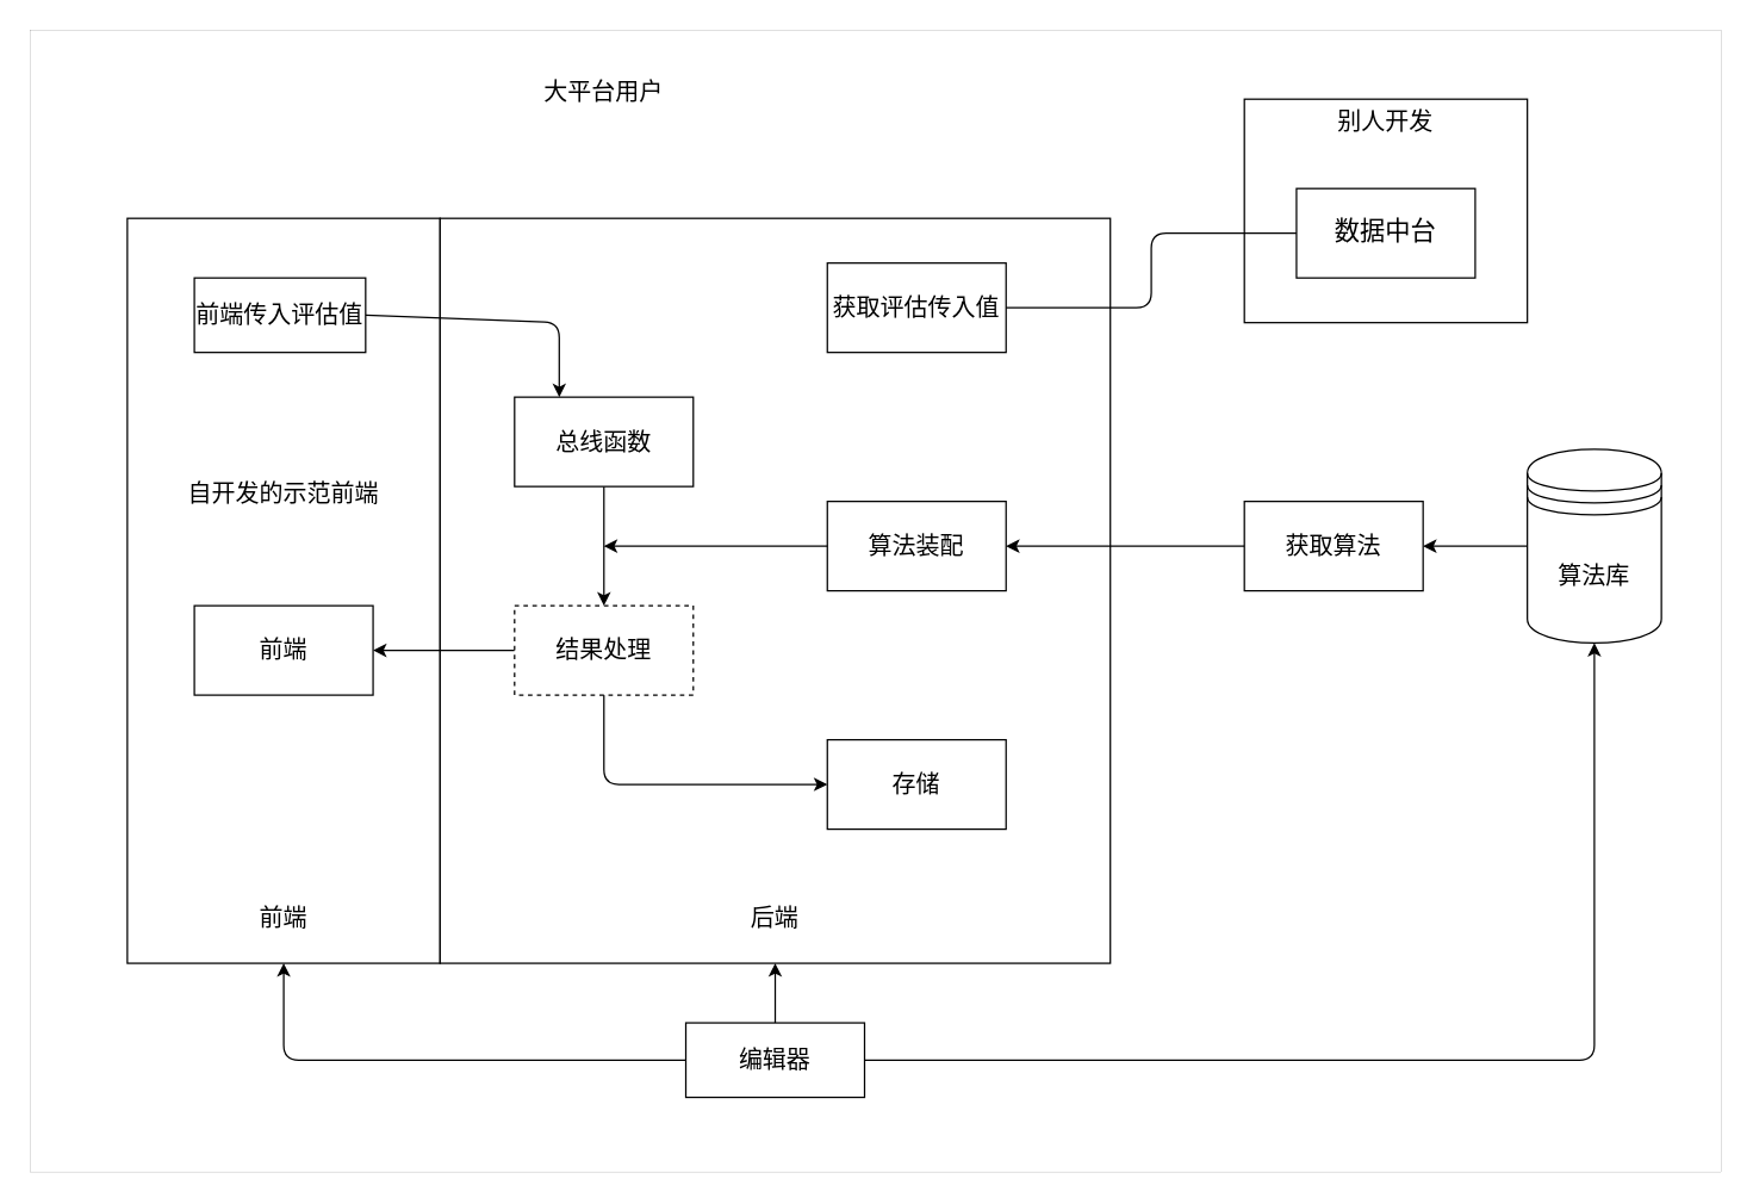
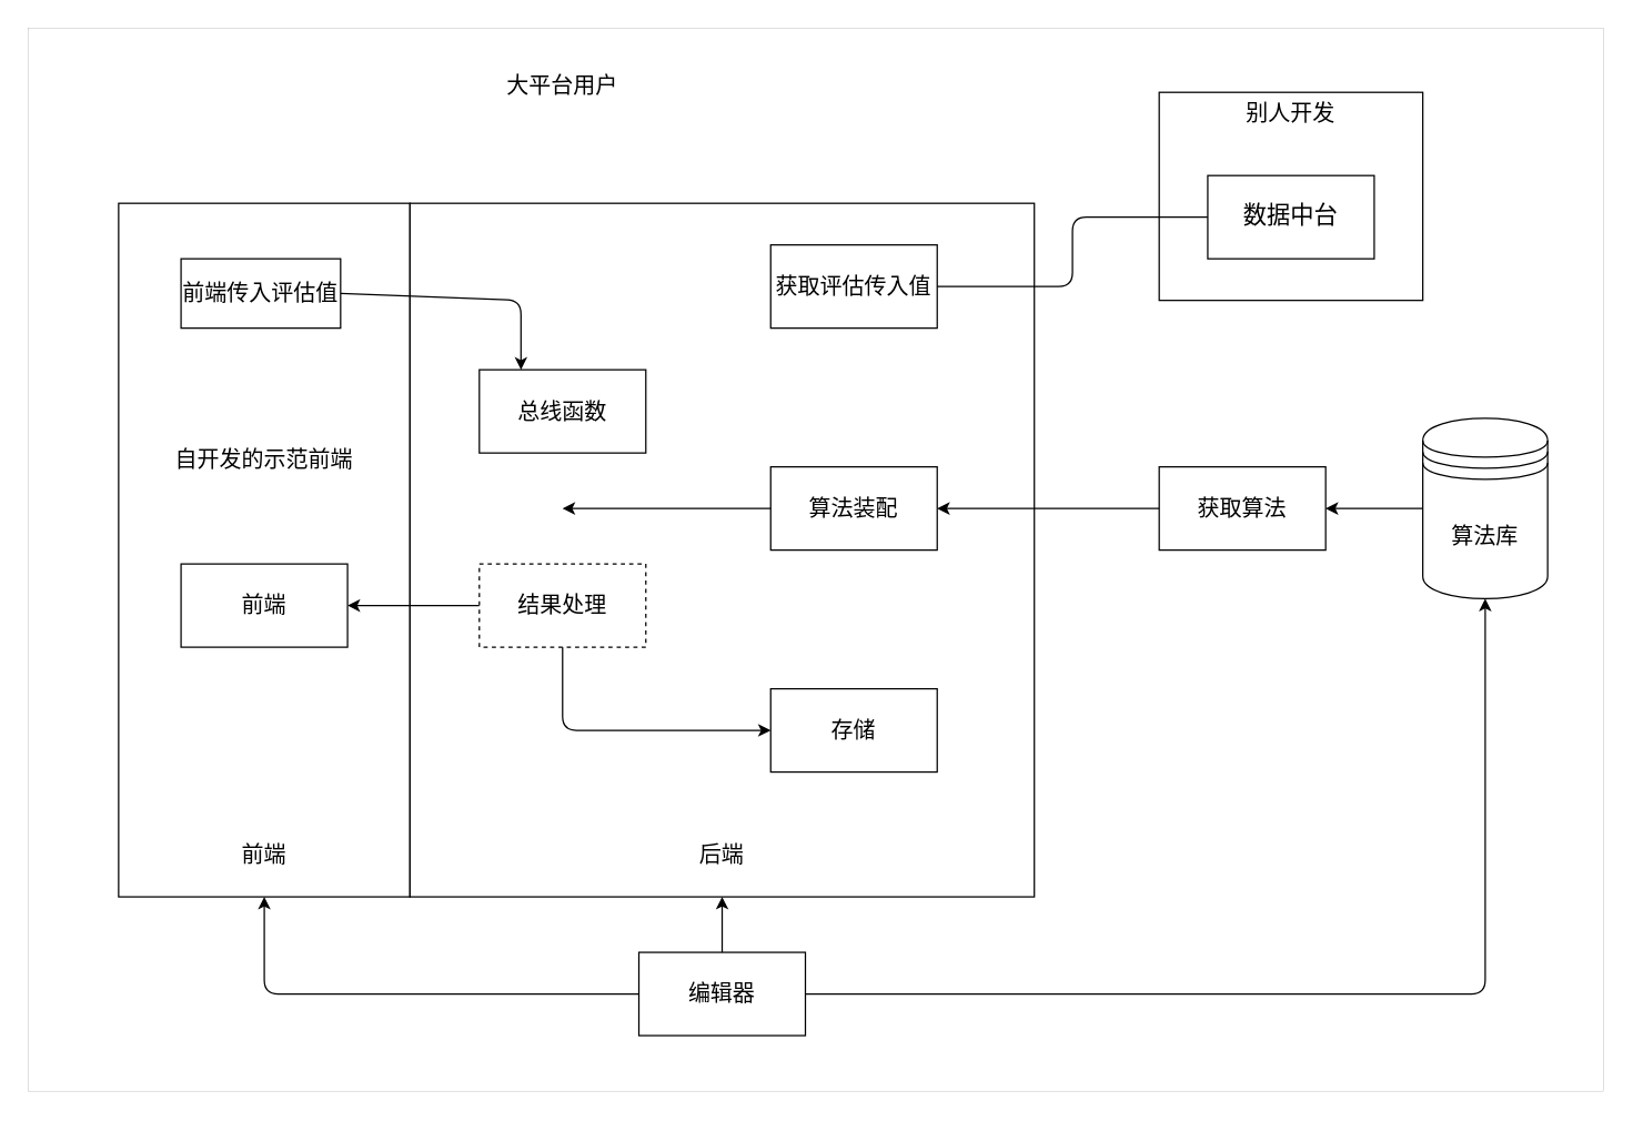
  <mxCell id="0" />
  <mxCell id="1" parent="0" />
  <mxCell id="2" value="" style="rounded=0;whiteSpace=wrap;html=1;strokeWidth=0;" vertex="1" parent="1"><mxGeometry x="20" y="20" width="1135" height="766" as="geometry" /></mxCell>
  <mxCell id="3" value="" style="rounded=0;whiteSpace=wrap;html=1;" vertex="1" parent="1"><mxGeometry x="85" y="146" width="210" height="500" as="geometry" /></mxCell>
  <mxCell id="4" value="" style="rounded=0;whiteSpace=wrap;html=1;" vertex="1" parent="1"><mxGeometry x="295" y="146" width="450" height="500" as="geometry" /></mxCell>
  <mxCell id="5" value="前端" style="text;html=1;align=center;verticalAlign=middle;whiteSpace=wrap;rounded=0;fontSize=16;" vertex="1" parent="1"><mxGeometry x="160" y="601" width="60" height="30" as="geometry" /></mxCell>
  <mxCell id="6" style="edgeStyle=none;html=1;exitX=1;exitY=0.5;exitDx=0;exitDy=0;entryX=0.25;entryY=0;entryDx=0;entryDy=0;" edge="1" parent="1" source="7" target="11"><mxGeometry relative="1" as="geometry"><Array as="points"><mxPoint x="375" y="216" /></Array></mxGeometry></mxCell>
  <mxCell id="7" value="&lt;font style=&quot;font-size: 16px;&quot;&gt;前端传入评估值&lt;/font&gt;" style="rounded=0;whiteSpace=wrap;html=1;" vertex="1" parent="1"><mxGeometry x="130" y="186" width="115" height="50" as="geometry" /></mxCell>
  <mxCell id="8" value="&lt;font style=&quot;font-size: 16px;&quot;&gt;前端&lt;/font&gt;" style="rounded=0;whiteSpace=wrap;html=1;" vertex="1" parent="1"><mxGeometry x="130" y="406" width="120" height="60" as="geometry" /></mxCell>
  <mxCell id="9" value="自开发的示范前端" style="text;html=1;align=center;verticalAlign=middle;whiteSpace=wrap;rounded=0;fontSize=16;" vertex="1" parent="1"><mxGeometry x="125" y="316" width="130" height="30" as="geometry" /></mxCell>
- <mxCell id="10" style="html=1;exitX=0.5;exitY=1;exitDx=0;exitDy=0;entryX=0.5;entryY=0;entryDx=0;entryDy=0;endArrow=classic;endFill=1;" edge="1" parent="1" source="11" target="14"><mxGeometry relative="1" as="geometry" /></mxCell>
  <mxCell id="11" value="&lt;font style=&quot;font-size: 16px;&quot;&gt;总线函数&lt;/font&gt;" style="rounded=0;whiteSpace=wrap;html=1;" vertex="1" parent="1"><mxGeometry x="345" y="266" width="120" height="60" as="geometry" /></mxCell>
  <mxCell id="12" style="edgeStyle=none;html=1;exitX=0;exitY=0.5;exitDx=0;exitDy=0;entryX=1;entryY=0.5;entryDx=0;entryDy=0;" edge="1" parent="1" source="14" target="8"><mxGeometry relative="1" as="geometry" /></mxCell>
  <mxCell id="13" style="edgeStyle=orthogonalEdgeStyle;html=1;exitX=0.5;exitY=1;exitDx=0;exitDy=0;entryX=0;entryY=0.5;entryDx=0;entryDy=0;endArrow=classic;endFill=1;" edge="1" parent="1" source="14" target="18"><mxGeometry relative="1" as="geometry" /></mxCell>
  <mxCell id="14" value="&lt;font style=&quot;font-size: 16px;&quot;&gt;结果处理&lt;/font&gt;" style="rounded=0;whiteSpace=wrap;html=1;dashed=1;" vertex="1" parent="1"><mxGeometry x="345" y="406" width="120" height="60" as="geometry" /></mxCell>
  <mxCell id="15" value="&lt;font style=&quot;font-size: 16px;&quot;&gt;获取评估传入值&lt;/font&gt;" style="rounded=0;whiteSpace=wrap;html=1;" vertex="1" parent="1"><mxGeometry x="555" y="176" width="120" height="60" as="geometry" /></mxCell>
  <mxCell id="16" style="edgeStyle=none;html=1;exitX=1;exitY=0.5;exitDx=0;exitDy=0;entryX=0;entryY=0.5;entryDx=0;entryDy=0;endArrow=none;endFill=0;startArrow=classic;startFill=1;" edge="1" parent="1" source="17" target="31"><mxGeometry relative="1" as="geometry" /></mxCell>
  <mxCell id="17" value="&lt;font style=&quot;font-size: 16px;&quot;&gt;算法装配&lt;/font&gt;" style="rounded=0;whiteSpace=wrap;html=1;" vertex="1" parent="1"><mxGeometry x="555" y="336" width="120" height="60" as="geometry" /></mxCell>
  <mxCell id="18" value="&lt;font style=&quot;font-size: 16px;&quot;&gt;存储&lt;/font&gt;" style="rounded=0;whiteSpace=wrap;html=1;" vertex="1" parent="1"><mxGeometry x="555" y="496" width="120" height="60" as="geometry" /></mxCell>
  <mxCell id="19" value="后端" style="text;html=1;align=center;verticalAlign=middle;whiteSpace=wrap;rounded=0;fontSize=16;" vertex="1" parent="1"><mxGeometry x="490" y="601" width="60" height="30" as="geometry" /></mxCell>
  <mxCell id="20" value="大平台用户" style="text;html=1;align=center;verticalAlign=middle;whiteSpace=wrap;rounded=0;fontSize=16;" vertex="1" parent="1"><mxGeometry x="357" y="46" width="96" height="30" as="geometry" /></mxCell>
  <mxCell id="21" value="" style="endArrow=none;html=1;entryX=0;entryY=0.5;entryDx=0;entryDy=0;endFill=0;startArrow=classic;startFill=1;" edge="1" parent="1" target="17"><mxGeometry width="50" height="50" relative="1" as="geometry"><mxPoint x="405" y="366" as="sourcePoint" /><mxPoint x="485" y="346" as="targetPoint" /></mxGeometry></mxCell>
  <mxCell id="22" style="edgeStyle=orthogonalEdgeStyle;html=1;exitX=1;exitY=0.5;exitDx=0;exitDy=0;entryX=0.5;entryY=1;entryDx=0;entryDy=0;endArrow=classic;endFill=1;" edge="1" parent="1" source="25" target="32"><mxGeometry relative="1" as="geometry" /></mxCell>
  <mxCell id="23" style="edgeStyle=orthogonalEdgeStyle;html=1;exitX=0;exitY=0.5;exitDx=0;exitDy=0;entryX=0.5;entryY=1;entryDx=0;entryDy=0;endArrow=classic;endFill=1;" edge="1" parent="1" source="25" target="3"><mxGeometry relative="1" as="geometry" /></mxCell>
  <mxCell id="24" style="edgeStyle=none;html=1;exitX=0.5;exitY=0;exitDx=0;exitDy=0;entryX=0.5;entryY=1;entryDx=0;entryDy=0;" edge="1" parent="1" source="25" target="4"><mxGeometry relative="1" as="geometry" /></mxCell>
- <mxCell id="25" value="&lt;font style=&quot;font-size: 16px;&quot;&gt;编辑器&lt;/font&gt;" style="rounded=0;whiteSpace=wrap;html=1;" vertex="1" parent="1"><mxGeometry x="460" y="686" width="120" height="50" as="geometry" /></mxCell>
+ <mxCell id="25" value="&lt;font style=&quot;font-size: 16px;&quot;&gt;编辑器&lt;/font&gt;" style="rounded=0;whiteSpace=wrap;html=1;" vertex="1" parent="1"><mxGeometry x="460" y="686" width="120" height="60" as="geometry" /></mxCell>
  <mxCell id="26" value="" style="rounded=0;whiteSpace=wrap;html=1;" vertex="1" parent="1"><mxGeometry x="835" y="66" width="190" height="150" as="geometry" /></mxCell>
  <mxCell id="27" value="&lt;font style=&quot;font-size: 16px;&quot;&gt;别人开发&lt;/font&gt;" style="text;html=1;align=center;verticalAlign=middle;whiteSpace=wrap;rounded=0;" vertex="1" parent="1"><mxGeometry x="880" y="66" width="100" height="30" as="geometry" /></mxCell>
  <mxCell id="28" style="edgeStyle=orthogonalEdgeStyle;html=1;exitX=0;exitY=0.5;exitDx=0;exitDy=0;entryX=1;entryY=0.5;entryDx=0;entryDy=0;endArrow=none;endFill=0;" edge="1" parent="1" source="29" target="15"><mxGeometry relative="1" as="geometry" /></mxCell>
  <mxCell id="29" value="&lt;font style=&quot;font-size: 17px;&quot;&gt;数据中台&lt;/font&gt;" style="rounded=0;whiteSpace=wrap;html=1;" vertex="1" parent="1"><mxGeometry x="870" y="126" width="120" height="60" as="geometry" /></mxCell>
  <mxCell id="30" style="edgeStyle=none;html=1;exitX=1;exitY=0.5;exitDx=0;exitDy=0;entryX=0;entryY=0.5;entryDx=0;entryDy=0;endArrow=none;endFill=0;startArrow=classic;startFill=1;" edge="1" parent="1" source="31" target="32"><mxGeometry relative="1" as="geometry" /></mxCell>
  <mxCell id="31" value="&lt;font style=&quot;font-size: 16px;&quot;&gt;获取算法&lt;/font&gt;" style="rounded=0;whiteSpace=wrap;html=1;" vertex="1" parent="1"><mxGeometry x="835" y="336" width="120" height="60" as="geometry" /></mxCell>
  <mxCell id="32" value="&lt;font style=&quot;font-size: 16px;&quot;&gt;算法库&lt;/font&gt;" style="shape=datastore;whiteSpace=wrap;html=1;" vertex="1" parent="1"><mxGeometry x="1025" y="301" width="90" height="130" as="geometry" /></mxCell>
